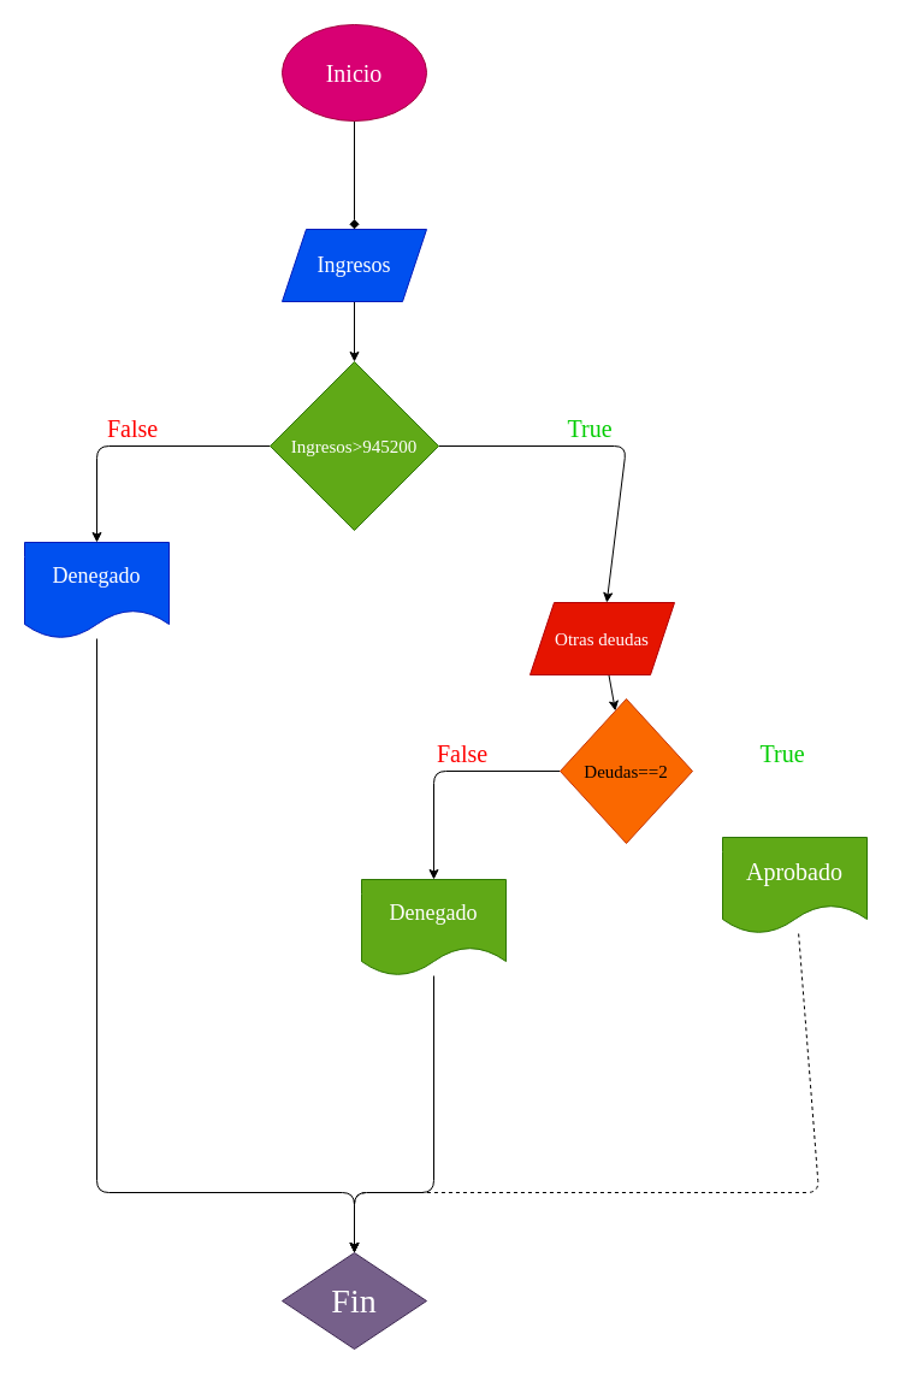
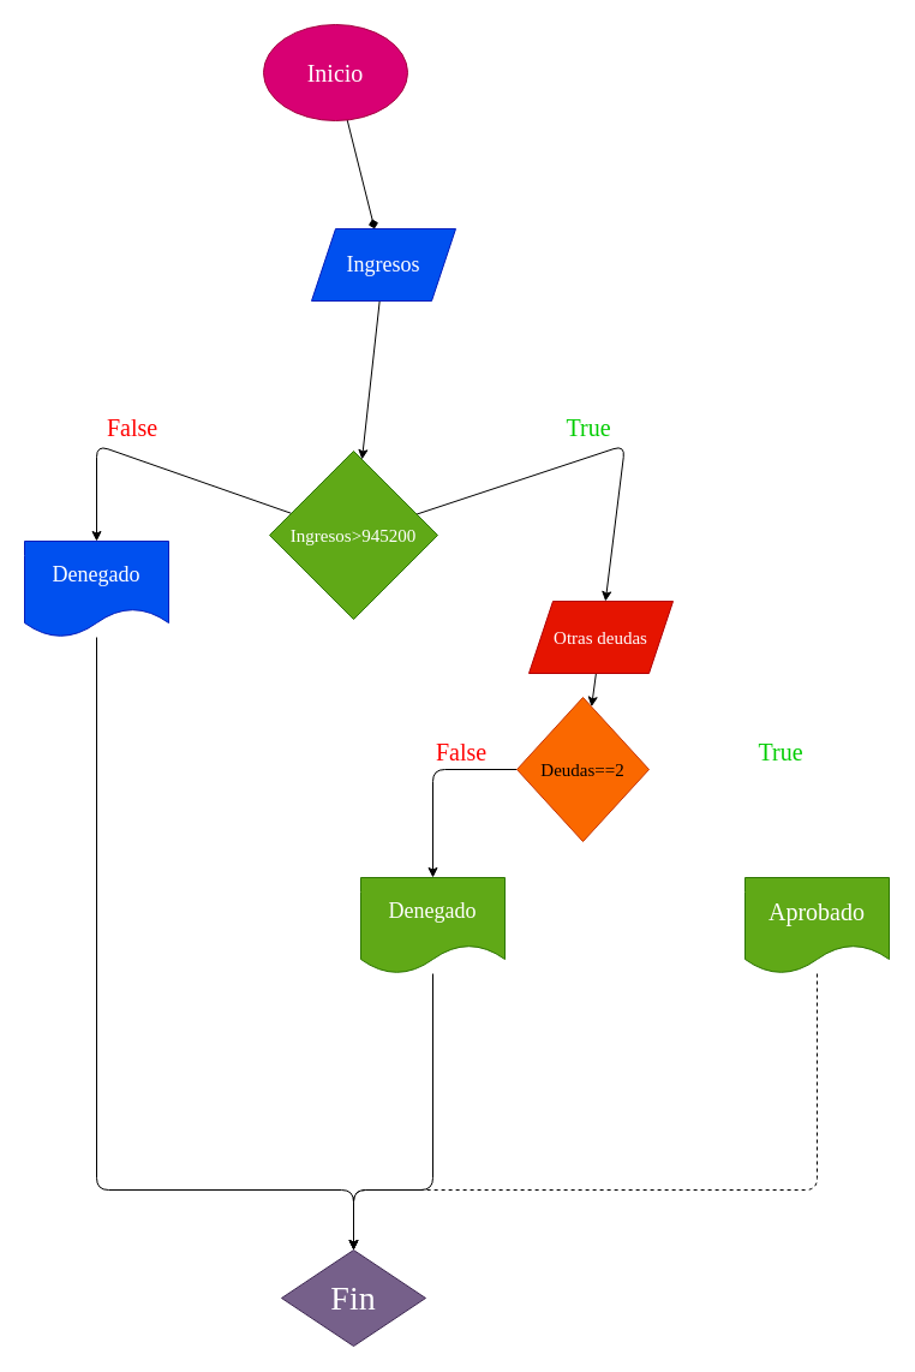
  <mxCell id="0" />
  <mxCell id="1" parent="0" />
  <mxCell id="2" value="" style="edgeStyle=none;html=1;endArrow=diamond;" parent="1" source="3" target="5" edge="1"><mxGeometry relative="1" as="geometry" /></mxCell>
- <mxCell id="3" value="Inicio" style="ellipse;whiteSpace=wrap;html=1;fillColor=#d80073;strokeColor=#A50040;fontColor=#ffffff;fontFamily=Comic Sans MS;fontSize=20;" parent="1" vertex="1"><mxGeometry x="234" y="20" width="120" height="80" as="geometry" /></mxCell>
+ <mxCell id="3" value="Inicio" style="ellipse;whiteSpace=wrap;html=1;fillColor=#d80073;strokeColor=#A50040;fontColor=#ffffff;fontFamily=Comic Sans MS;fontSize=20;" parent="1" vertex="1"><mxGeometry x="219" y="20" width="120" height="80" as="geometry" /></mxCell>
  <mxCell id="4" value="" style="edgeStyle=none;html=1;" parent="1" source="5" target="8" edge="1"><mxGeometry relative="1" as="geometry" /></mxCell>
- <mxCell id="5" value="Ingresos" style="shape=parallelogram;perimeter=parallelogramPerimeter;whiteSpace=wrap;html=1;fixedSize=1;fillColor=#0050ef;fontColor=#ffffff;strokeColor=#001DBC;fontFamily=Comic Sans MS;fontSize=18;" parent="1" vertex="1"><mxGeometry x="234" y="190" width="120" height="60" as="geometry" /></mxCell>
+ <mxCell id="5" value="Ingresos" style="shape=parallelogram;perimeter=parallelogramPerimeter;whiteSpace=wrap;html=1;fixedSize=1;fillColor=#0050ef;fontColor=#ffffff;strokeColor=#001DBC;fontFamily=Comic Sans MS;fontSize=18;" parent="1" vertex="1"><mxGeometry x="259" y="190" width="120" height="60" as="geometry" /></mxCell>
  <mxCell id="6" value="" style="edgeStyle=none;html=1;" parent="1" source="8" target="10" edge="1"><mxGeometry relative="1" as="geometry"><Array as="points"><mxPoint x="80" y="370" /></Array></mxGeometry></mxCell>
  <mxCell id="7" value="" style="edgeStyle=none;html=1;" parent="1" source="8" target="12" edge="1"><mxGeometry relative="1" as="geometry"><Array as="points"><mxPoint x="520" y="370" /></Array></mxGeometry></mxCell>
- <mxCell id="8" value="Ingresos&amp;gt;945200" style="rhombus;whiteSpace=wrap;html=1;fillColor=#60a917;fontColor=#ffffff;strokeColor=#2D7600;fontSize=15;fontFamily=Comic Sans MS;" parent="1" vertex="1"><mxGeometry x="224" y="300" width="140" height="140" as="geometry" /></mxCell>
+ <mxCell id="8" value="Ingresos&amp;gt;945200" style="rhombus;whiteSpace=wrap;html=1;fillColor=#60a917;fontColor=#ffffff;strokeColor=#2D7600;fontSize=15;fontFamily=Comic Sans MS;" parent="1" vertex="1"><mxGeometry x="224" y="375" width="140" height="140" as="geometry" /></mxCell>
  <mxCell id="9" style="edgeStyle=none;html=1;entryX=0.5;entryY=0;entryDx=0;entryDy=0;fontFamily=Comic Sans MS;fontSize=20;" parent="1" source="10" target="19" edge="1"><mxGeometry relative="1" as="geometry"><Array as="points"><mxPoint x="80" y="990" /><mxPoint x="294" y="990" /></Array></mxGeometry></mxCell>
  <mxCell id="10" value="Denegado" style="shape=document;whiteSpace=wrap;html=1;boundedLbl=1;fillColor=#0050ef;fontColor=#ffffff;strokeColor=#001DBC;fontSize=18;fontFamily=Comic Sans MS;" parent="1" vertex="1"><mxGeometry x="20" y="450" width="120" height="80" as="geometry" /></mxCell>
  <mxCell id="11" value="" style="edgeStyle=none;html=1;" parent="1" source="12" target="14" edge="1"><mxGeometry relative="1" as="geometry" /></mxCell>
  <mxCell id="12" value="Otras deudas" style="shape=parallelogram;perimeter=parallelogramPerimeter;whiteSpace=wrap;html=1;fixedSize=1;fillColor=#e51400;fontColor=#ffffff;strokeColor=#B20000;fontSize=15;fontFamily=Comic Sans MS;" parent="1" vertex="1"><mxGeometry x="440" y="500" width="120" height="60" as="geometry" /></mxCell>
  <mxCell id="13" value="" style="edgeStyle=none;html=1;" parent="1" source="14" target="16" edge="1"><mxGeometry relative="1" as="geometry"><Array as="points"><mxPoint x="360" y="640" /></Array></mxGeometry></mxCell>
- <mxCell id="14" value="Deudas==2" style="rhombus;whiteSpace=wrap;html=1;fillColor=#fa6800;fontColor=#000000;strokeColor=#C73500;fontFamily=Comic Sans MS;fontSize=15;" parent="1" vertex="1"><mxGeometry x="465" y="580" width="110" height="120" as="geometry" /></mxCell>
+ <mxCell id="14" value="Deudas==2" style="rhombus;whiteSpace=wrap;html=1;fillColor=#fa6800;fontColor=#000000;strokeColor=#C73500;fontFamily=Comic Sans MS;fontSize=15;" parent="1" vertex="1"><mxGeometry x="430" y="580" width="110" height="120" as="geometry" /></mxCell>
  <mxCell id="15" style="edgeStyle=none;html=1;fontFamily=Comic Sans MS;fontSize=20;" parent="1" source="16" target="19" edge="1"><mxGeometry relative="1" as="geometry"><Array as="points"><mxPoint x="360" y="990" /><mxPoint x="294" y="990" /></Array></mxGeometry></mxCell>
  <mxCell id="16" value="Denegado" style="shape=document;whiteSpace=wrap;html=1;boundedLbl=1;fillColor=#60a917;fontColor=#ffffff;strokeColor=#2D7600;fontFamily=Comic Sans MS;fontSize=18;" parent="1" vertex="1"><mxGeometry x="300" y="730" width="120" height="80" as="geometry" /></mxCell>
  <mxCell id="17" style="edgeStyle=none;html=1;entryX=0.5;entryY=0;entryDx=0;entryDy=0;fontFamily=Comic Sans MS;fontSize=20;dashed=1;" parent="1" source="18" target="19" edge="1"><mxGeometry relative="1" as="geometry"><Array as="points"><mxPoint x="680" y="990" /><mxPoint x="294" y="990" /></Array></mxGeometry></mxCell>
- <mxCell id="18" value="Aprobado" style="shape=document;whiteSpace=wrap;html=1;boundedLbl=1;fillColor=#60a917;fontColor=#ffffff;strokeColor=#2D7600;fontSize=20;fontFamily=Comic Sans MS;" parent="1" vertex="1"><mxGeometry x="600" y="695" width="120" height="80" as="geometry" /></mxCell>
+ <mxCell id="18" value="Aprobado" style="shape=document;whiteSpace=wrap;html=1;boundedLbl=1;fillColor=#60a917;fontColor=#ffffff;strokeColor=#2D7600;fontSize=20;fontFamily=Comic Sans MS;" parent="1" vertex="1"><mxGeometry x="620" y="730" width="120" height="80" as="geometry" /></mxCell>
  <mxCell id="19" value="Fin" style="rhombus;whiteSpace=wrap;html=1;fillColor=#76608a;fontColor=#ffffff;strokeColor=#432D57;fontSize=28;fontFamily=Comic Sans MS;" parent="1" vertex="1"><mxGeometry x="234" y="1040" width="120" height="80" as="geometry" /></mxCell>
  <mxCell id="20" value="False" style="text;html=1;strokeColor=none;fillColor=none;align=center;verticalAlign=middle;whiteSpace=wrap;rounded=0;fontFamily=Comic Sans MS;fontSize=20;fontColor=#FF0000;" parent="1" vertex="1"><mxGeometry x="80" y="340" width="60" height="30" as="geometry" /></mxCell>
  <mxCell id="21" value="False" style="text;html=1;strokeColor=none;fillColor=none;align=center;verticalAlign=middle;whiteSpace=wrap;rounded=0;fontFamily=Comic Sans MS;fontSize=20;fontColor=#FF0000;" parent="1" vertex="1"><mxGeometry x="354" y="610" width="60" height="30" as="geometry" /></mxCell>
  <mxCell id="22" value="True" style="text;html=1;strokeColor=none;fillColor=none;align=center;verticalAlign=middle;whiteSpace=wrap;rounded=0;fontFamily=Comic Sans MS;fontSize=20;fontColor=#00CC00;" parent="1" vertex="1"><mxGeometry x="460" y="340" width="60" height="30" as="geometry" /></mxCell>
  <mxCell id="23" value="True" style="text;html=1;strokeColor=none;fillColor=none;align=center;verticalAlign=middle;whiteSpace=wrap;rounded=0;fontFamily=Comic Sans MS;fontSize=20;fontColor=#00CC00;" parent="1" vertex="1"><mxGeometry x="620" y="610" width="60" height="30" as="geometry" /></mxCell>
